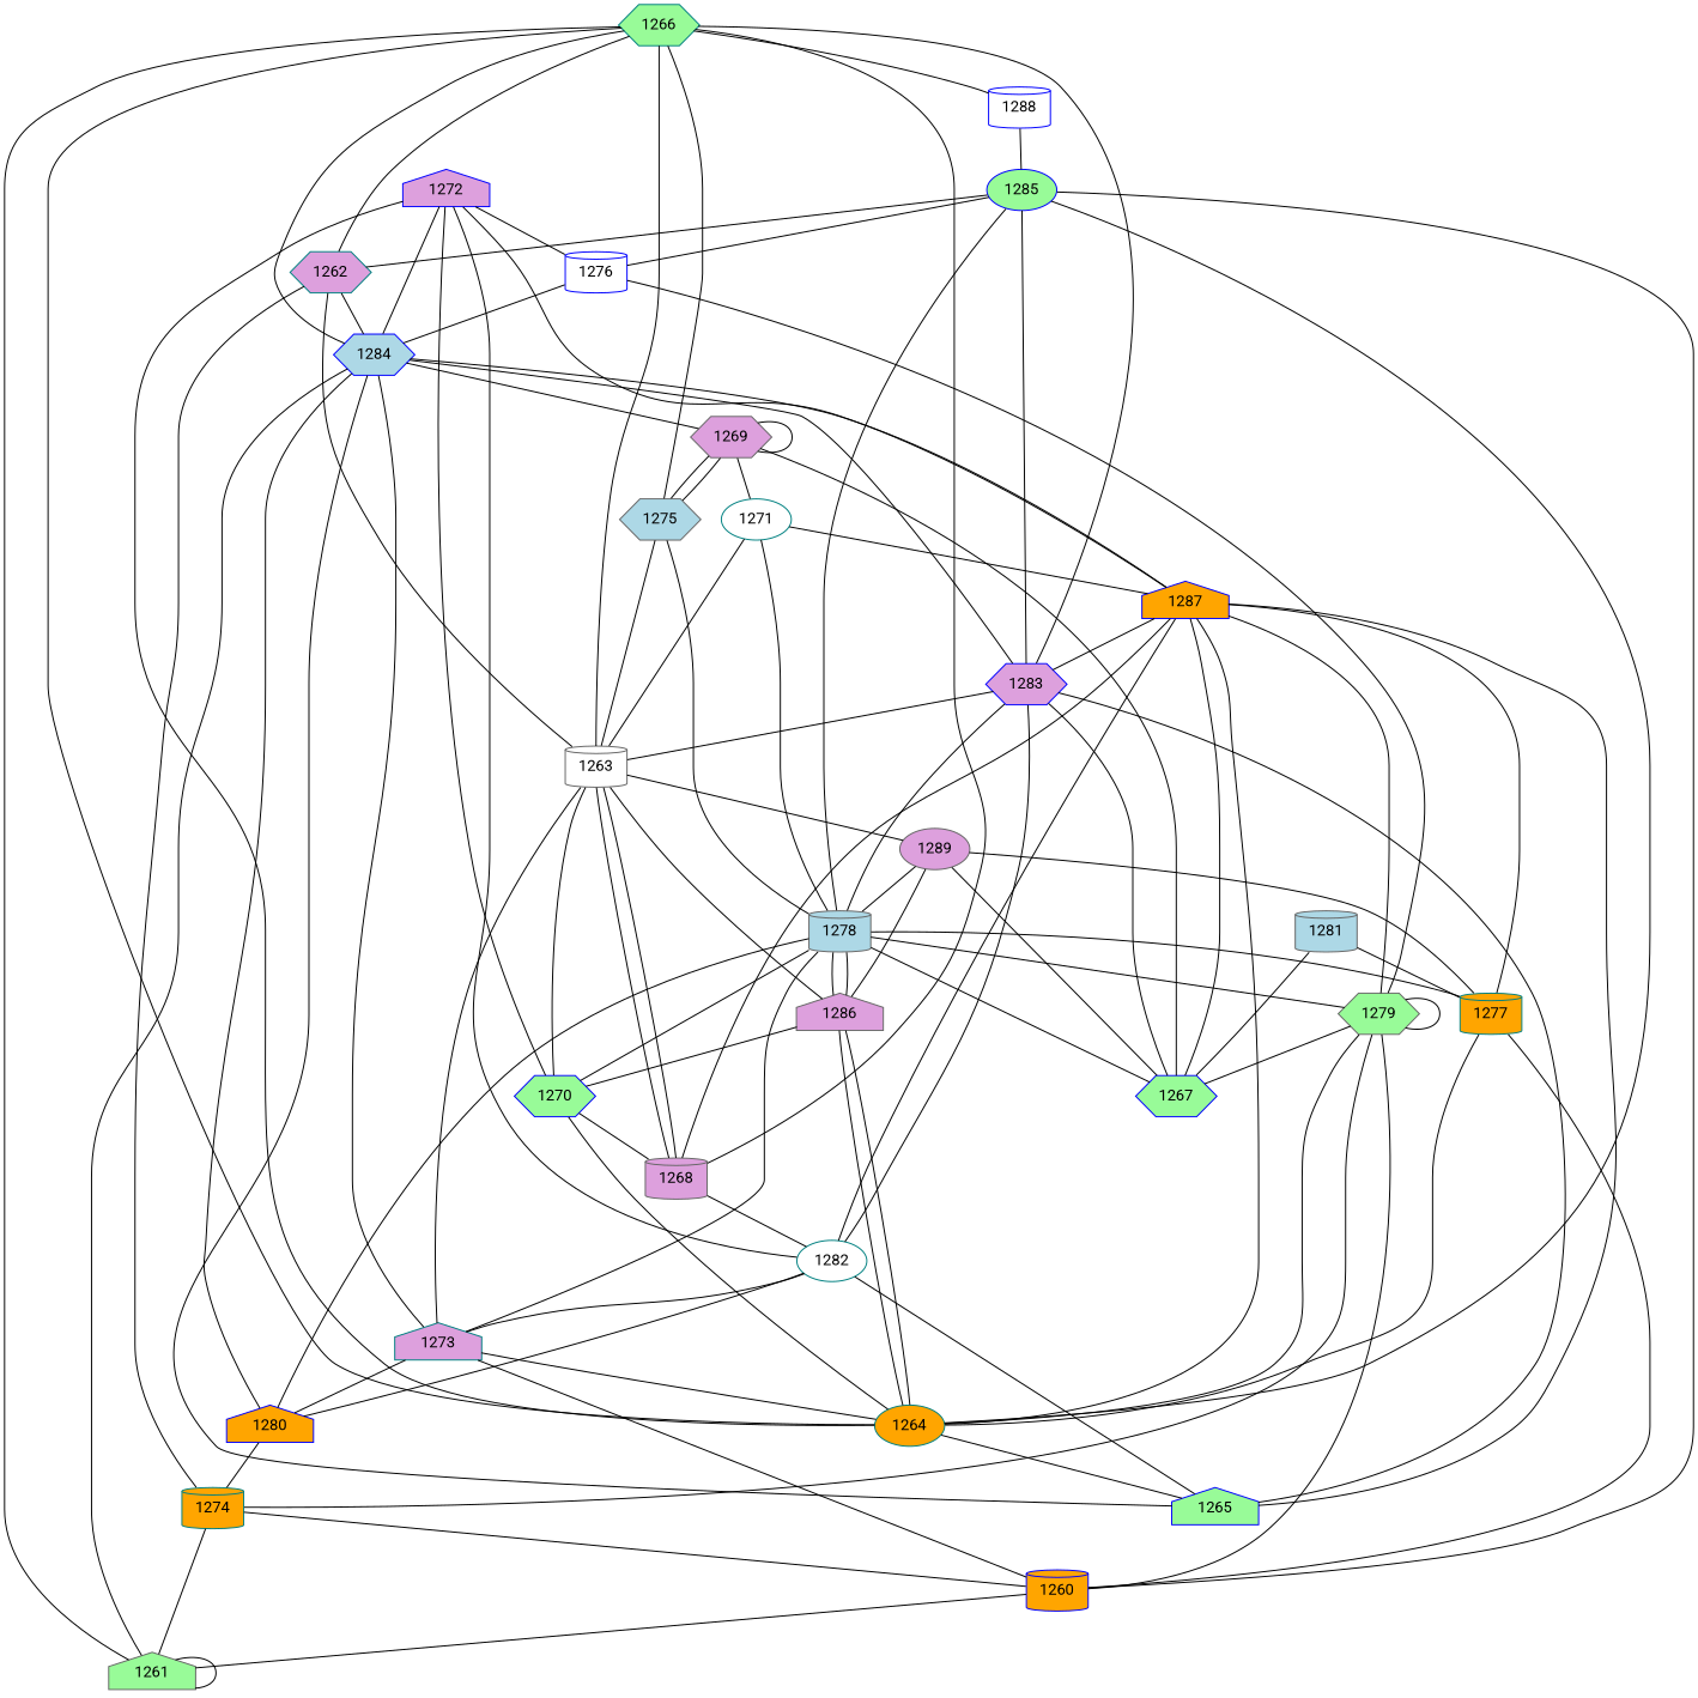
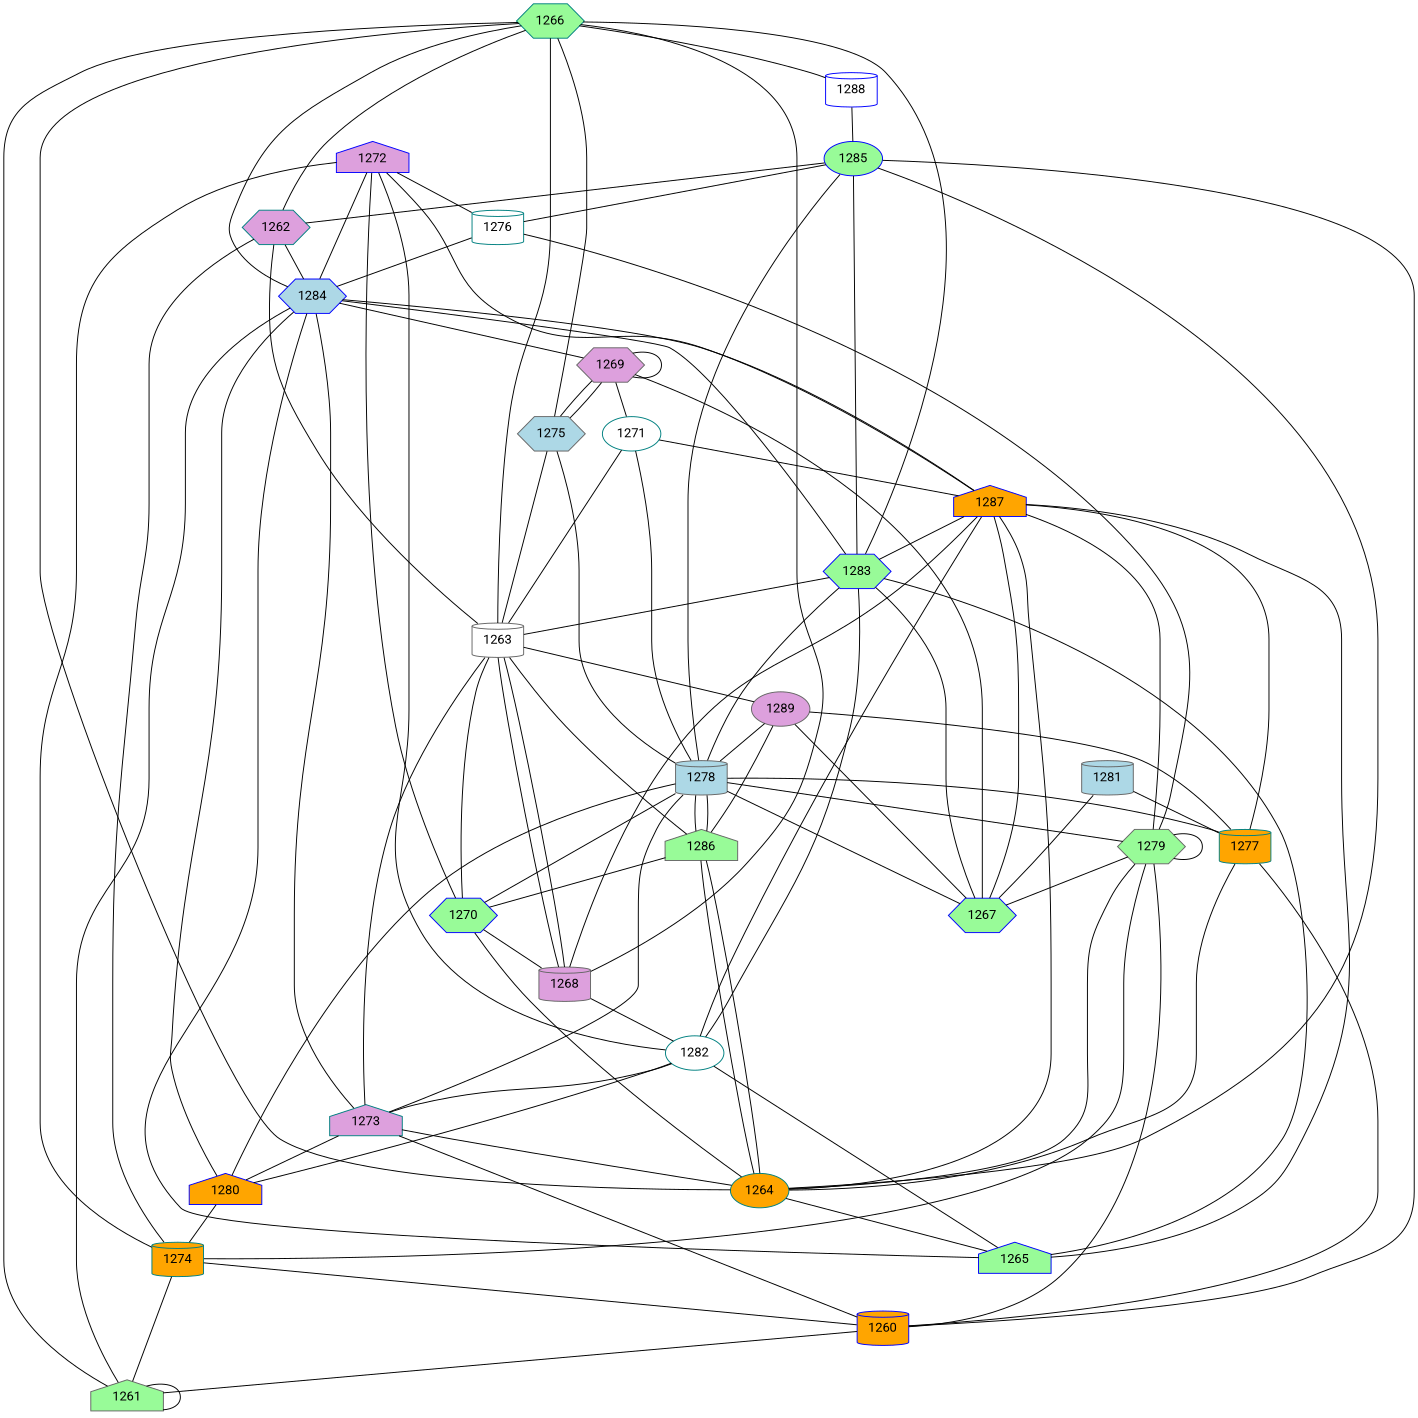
  graph {
    fontname=Roboto
    node [color=blue fillcolor=palegreen fontname=Roboto shape=cylinder style=filled]
    edge [fontname=Roboto]
    1260 [fillcolor=orange]
    1261 [color=gray40 shape=house]
    1262 [color=teal fillcolor=plum shape=hexagon]
    1263 [color=gray40 fillcolor=white]
    1266 [color=teal shape=hexagon]
    1274 [color=teal fillcolor=orange]
    1284 [fillcolor=lightblue shape=hexagon]
    1268 [color=gray40 fillcolor=plum]
    1271 [color=teal fillcolor=white shape=ellipse]
    1289 [color=gray40 fillcolor=plum shape=ellipse]
    1275 [color=gray40 fillcolor=lightblue shape=hexagon]
    1288 [fillcolor=white]
    1265 [shape=house]
    1269 [color=gray40 fillcolor=plum shape=hexagon]
    1273 [color=teal fillcolor=plum shape=house]
    1287 [fillcolor=orange shape=house]
    1282 [color=teal fillcolor=white shape=ellipse]
    1278 [color=gray40 fillcolor=lightblue]
-   1286 [color=gray40 fillcolor=plum shape=house]
+   1286 [color=gray40 shape=house]
    1267 [shape=hexagon]
    1277 [color=teal fillcolor=orange]
    1264 [color=teal fillcolor=orange shape=ellipse]
    1270 [shape=hexagon]
    1279 [color=gray40 shape=hexagon]
-   1283 [fillcolor=plum shape=hexagon]
+   1283 [shape=hexagon]
    1285 [shape=ellipse]
    1272 [fillcolor=plum shape=house]
-   1276 [fillcolor=white]
+   1276 [color=teal fillcolor=white]
    1280 [fillcolor=orange shape=house]
    1281 [color=gray40 fillcolor=lightblue]
    1260 -- 1261
    1261 -- 1261
    1262 -- 1263
    1262 -- 1266
    1262 -- 1274
    1262 -- 1284
    1263 -- 1266
    1263 -- 1268
    1263 -- 1271
    1263 -- 1289
    1266 -- 1261
    1266 -- 1284
    1266 -- 1275
    1266 -- 1288
    1274 -- 1260
    1274 -- 1261
    1284 -- 1261
    1284 -- 1265
    1284 -- 1269
    1284 -- 1273
    1268 -- 1263
    1268 -- 1266
    1268 -- 1287
    1268 -- 1282
    1271 -- 1287
    1271 -- 1278
    1289 -- 1278
    1289 -- 1286
    1289 -- 1267
    1289 -- 1277
    1275 -- 1263
    1275 -- 1269
    1275 -- 1278
    1288 -- 1285
    1269 -- 1271
    1269 -- 1275
    1269 -- 1269
    1273 -- 1260
    1273 -- 1263
    1273 -- 1278
    1273 -- 1264
    1273 -- 1280
    1287 -- 1284
    1287 -- 1265
    1287 -- 1267
    1287 -- 1277
    1287 -- 1279
    1287 -- 1283
    1282 -- 1265
    1282 -- 1273
    1282 -- 1287
    1282 -- 1283
    1278 -- 1286
    1278 -- 1277
    1278 -- 1279
    1278 -- 1283
    1286 -- 1263
    1286 -- 1278
    1286 -- 1264
    1286 -- 1270
    1267 -- 1269
    1267 -- 1278
    1277 -- 1260
    1277 -- 1264
    1264 -- 1266
    1264 -- 1265
    1264 -- 1287
    1264 -- 1286
    1264 -- 1270
    1270 -- 1263
    1270 -- 1268
    1270 -- 1278
    1279 -- 1260
    1279 -- 1274
    1279 -- 1267
    1279 -- 1264
    1279 -- 1279
    1283 -- 1263
    1283 -- 1266
    1283 -- 1284
    1283 -- 1265
    1283 -- 1267
    1285 -- 1260
    1285 -- 1262
    1285 -- 1278
    1285 -- 1264
    1285 -- 1283
    1285 -- 1276
-   1272 -- 1264
+   1272 -- 1274
    1272 -- 1284
    1272 -- 1287
    1272 -- 1282
    1272 -- 1270
    1272 -- 1276
    1276 -- 1284
    1276 -- 1279
    1280 -- 1274
    1280 -- 1284
    1280 -- 1282
    1280 -- 1278
    1281 -- 1267
    1281 -- 1277
  }
